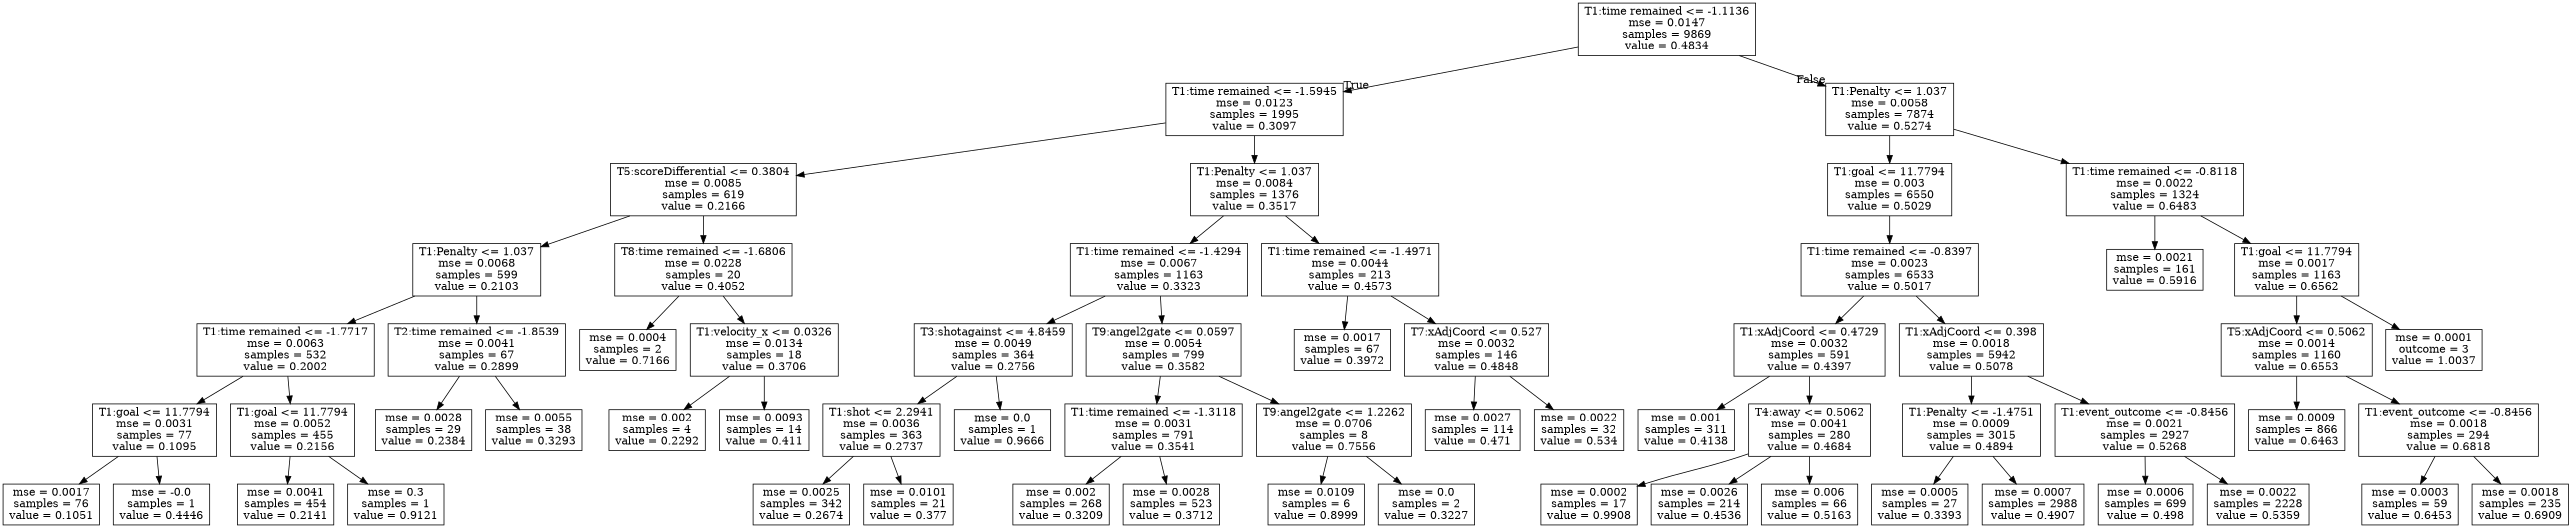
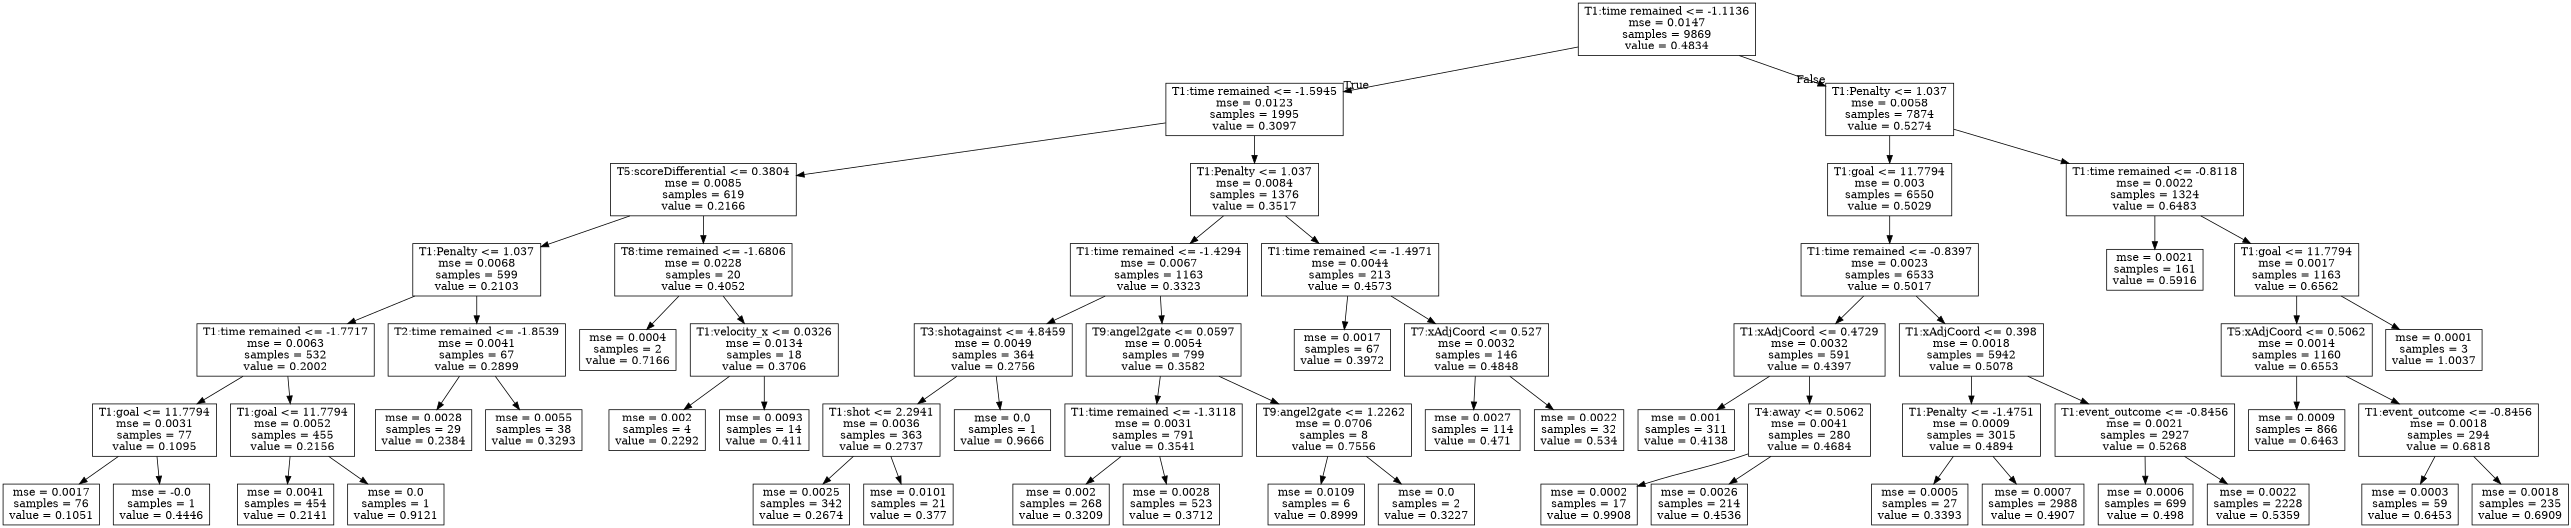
  digraph {
    node [shape=box]
    n1 [label="T1:time remained <= -1.1136\nmse = 0.0147\nsamples = 9869\nvalue = 0.4834"]
    n2 [label="T1:time remained <= -1.5945\nmse = 0.0123\nsamples = 1995\nvalue = 0.3097"]
    n3 [label="T1:Penalty <= 1.037\nmse = 0.0058\nsamples = 7874\nvalue = 0.5274"]
    n4 [label="T5:scoreDifferential <= 0.3804\nmse = 0.0085\nsamples = 619\nvalue = 0.2166"]
    n5 [label="T1:Penalty <= 1.037\nmse = 0.0084\nsamples = 1376\nvalue = 0.3517"]
    n6 [label="T1:goal <= 11.7794\nmse = 0.003\nsamples = 6550\nvalue = 0.5029"]
    n7 [label="T1:time remained <= -0.8118\nmse = 0.0022\nsamples = 1324\nvalue = 0.6483"]
    n8 [label="T1:Penalty <= 1.037\nmse = 0.0068\nsamples = 599\nvalue = 0.2103"]
    n9 [label="T8:time remained <= -1.6806\nmse = 0.0228\nsamples = 20\nvalue = 0.4052"]
    n10 [label="T1:time remained <= -1.4294\nmse = 0.0067\nsamples = 1163\nvalue = 0.3323"]
    n11 [label="T1:time remained <= -1.4971\nmse = 0.0044\nsamples = 213\nvalue = 0.4573"]
    n12 [label="T1:time remained <= -1.7717\nmse = 0.0063\nsamples = 532\nvalue = 0.2002"]
    n13 [label="T2:time remained <= -1.8539\nmse = 0.0041\nsamples = 67\nvalue = 0.2899"]
    n14 [label="mse = 0.0004\nsamples = 2\nvalue = 0.7166"]
    n15 [label="T1:velocity_x <= 0.0326\nmse = 0.0134\nsamples = 18\nvalue = 0.3706"]
    n16 [label="T1:goal <= 11.7794\nmse = 0.0031\nsamples = 77\nvalue = 0.1095"]
    n17 [label="T1:goal <= 11.7794\nmse = 0.0052\nsamples = 455\nvalue = 0.2156"]
    n18 [label="mse = 0.0028\nsamples = 29\nvalue = 0.2384"]
    n19 [label="mse = 0.0055\nsamples = 38\nvalue = 0.3293"]
    n20 [label="mse = 0.0017\nsamples = 76\nvalue = 0.1051"]
    n21 [label="mse = -0.0\nsamples = 1\nvalue = 0.4446"]
    n22 [label="mse = 0.0041\nsamples = 454\nvalue = 0.2141"]
-   n23 [label="mse = 0.3\nsamples = 1\nvalue = 0.9121"]
+   n23 [label="mse = 0.0\nsamples = 1\nvalue = 0.9121"]
    n24 [label="mse = 0.002\nsamples = 4\nvalue = 0.2292"]
    n25 [label="mse = 0.0093\nsamples = 14\nvalue = 0.411"]
    n26 [label="T3:shotagainst <= 4.8459\nmse = 0.0049\nsamples = 364\nvalue = 0.2756"]
    n27 [label="T9:angel2gate <= 0.0597\nmse = 0.0054\nsamples = 799\nvalue = 0.3582"]
    n28 [label="mse = 0.0017\nsamples = 67\nvalue = 0.3972"]
    n29 [label="T7:xAdjCoord <= 0.527\nmse = 0.0032\nsamples = 146\nvalue = 0.4848"]
    n30 [label="T1:shot <= 2.2941\nmse = 0.0036\nsamples = 363\nvalue = 0.2737"]
    n31 [label="mse = 0.0\nsamples = 1\nvalue = 0.9666"]
    n32 [label="T1:time remained <= -1.3118\nmse = 0.0031\nsamples = 791\nvalue = 0.3541"]
    n33 [label="T9:angel2gate <= 1.2262\nmse = 0.0706\nsamples = 8\nvalue = 0.7556"]
    n34 [label="mse = 0.0025\nsamples = 342\nvalue = 0.2674"]
    n35 [label="mse = 0.0101\nsamples = 21\nvalue = 0.377"]
    n36 [label="mse = 0.002\nsamples = 268\nvalue = 0.3209"]
    n37 [label="mse = 0.0028\nsamples = 523\nvalue = 0.3712"]
    n38 [label="mse = 0.0109\nsamples = 6\nvalue = 0.8999"]
    n39 [label="mse = 0.0\nsamples = 2\nvalue = 0.3227"]
    n40 [label="mse = 0.0027\nsamples = 114\nvalue = 0.471"]
    n41 [label="mse = 0.0022\nsamples = 32\nvalue = 0.534"]
    n42 [label="T1:time remained <= -0.8397\nmse = 0.0023\nsamples = 6533\nvalue = 0.5017"]
    n43 [label="mse = 0.0021\nsamples = 161\nvalue = 0.5916"]
    n44 [label="T1:goal <= 11.7794\nmse = 0.0017\nsamples = 1163\nvalue = 0.6562"]
    n45 [label="T1:xAdjCoord <= 0.4729\nmse = 0.0032\nsamples = 591\nvalue = 0.4397"]
    n46 [label="T1:xAdjCoord <= 0.398\nmse = 0.0018\nsamples = 5942\nvalue = 0.5078"]
    n47 [label="mse = 0.0002\nsamples = 17\nvalue = 0.9908"]
    n48 [label="mse = 0.001\nsamples = 311\nvalue = 0.4138"]
    n49 [label="T4:away <= 0.5062\nmse = 0.0041\nsamples = 280\nvalue = 0.4684"]
    n50 [label="T1:Penalty <= -1.4751\nmse = 0.0009\nsamples = 3015\nvalue = 0.4894"]
    n51 [label="T1:event_outcome <= -0.8456\nmse = 0.0021\nsamples = 2927\nvalue = 0.5268"]
    n52 [label="mse = 0.0026\nsamples = 214\nvalue = 0.4536"]
-   n53 [label="mse = 0.006\nsamples = 66\nvalue = 0.5163"]
    n54 [label="mse = 0.0005\nsamples = 27\nvalue = 0.3393"]
    n55 [label="mse = 0.0007\nsamples = 2988\nvalue = 0.4907"]
    n56 [label="mse = 0.0006\nsamples = 699\nvalue = 0.498"]
    n57 [label="mse = 0.0022\nsamples = 2228\nvalue = 0.5359"]
    n58 [label="T5:xAdjCoord <= 0.5062\nmse = 0.0014\nsamples = 1160\nvalue = 0.6553"]
-   n59 [label="mse = 0.0001\noutcome = 3\nvalue = 1.0037"]
+   n59 [label="mse = 0.0001\nsamples = 3\nvalue = 1.0037"]
    n60 [label="mse = 0.0009\nsamples = 866\nvalue = 0.6463"]
    n61 [label="T1:event_outcome <= -0.8456\nmse = 0.0018\nsamples = 294\nvalue = 0.6818"]
    n62 [label="mse = 0.0003\nsamples = 59\nvalue = 0.6453"]
    n63 [label="mse = 0.0018\nsamples = 235\nvalue = 0.6909"]
    n1 -> n2 [headlabel=True labelangle=45 labeldistance=2.5]
    n1 -> n3 [headlabel=False labelangle=-45 labeldistance=2.5]
    n2 -> n4
    n2 -> n5
    n3 -> n6
    n3 -> n7
    n4 -> n8
    n4 -> n9
    n5 -> n10
    n5 -> n11
    n6 -> n42
    n7 -> n43
    n7 -> n44
    n8 -> n12
    n8 -> n13
    n9 -> n14
    n9 -> n15
    n10 -> n26
    n10 -> n27
    n11 -> n28
    n11 -> n29
    n12 -> n16
    n12 -> n17
    n13 -> n18
    n13 -> n19
    n15 -> n24
    n15 -> n25
    n16 -> n20
    n16 -> n21
    n17 -> n22
    n17 -> n23
    n26 -> n30
    n26 -> n31
    n27 -> n32
    n27 -> n33
    n29 -> n40
    n29 -> n41
    n30 -> n34
    n30 -> n35
    n32 -> n36
    n32 -> n37
    n33 -> n38
    n33 -> n39
    n42 -> n45
    n42 -> n46
    n44 -> n58
    n44 -> n59
    n45 -> n48
    n45 -> n49
    n46 -> n50
    n46 -> n51
    n49 -> n47
    n49 -> n52
-   n49 -> n53
    n50 -> n54
    n50 -> n55
    n51 -> n56
    n51 -> n57
    n58 -> n60
    n58 -> n61
    n61 -> n62
    n61 -> n63
  }
